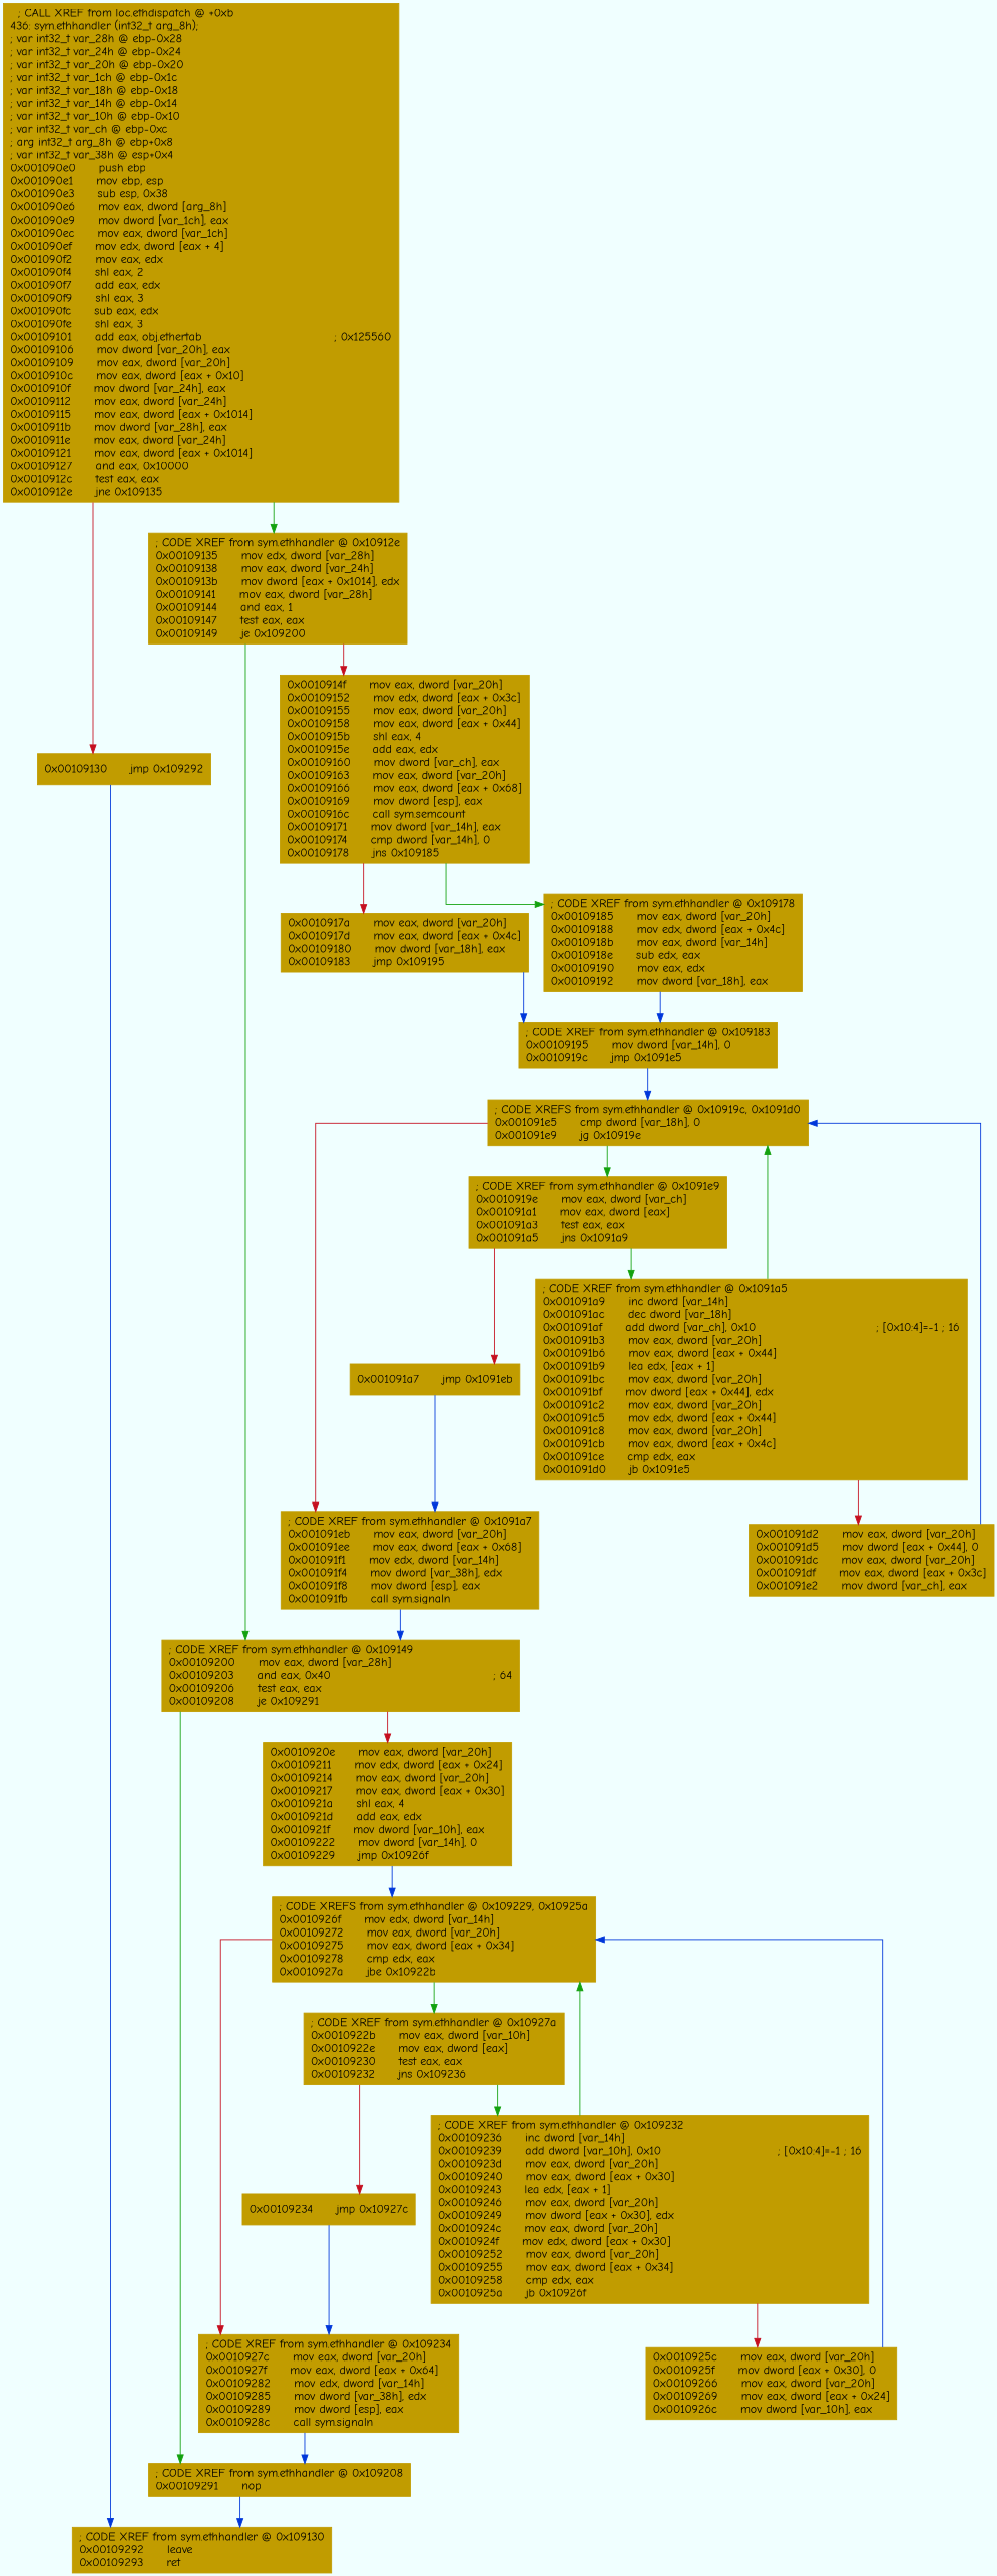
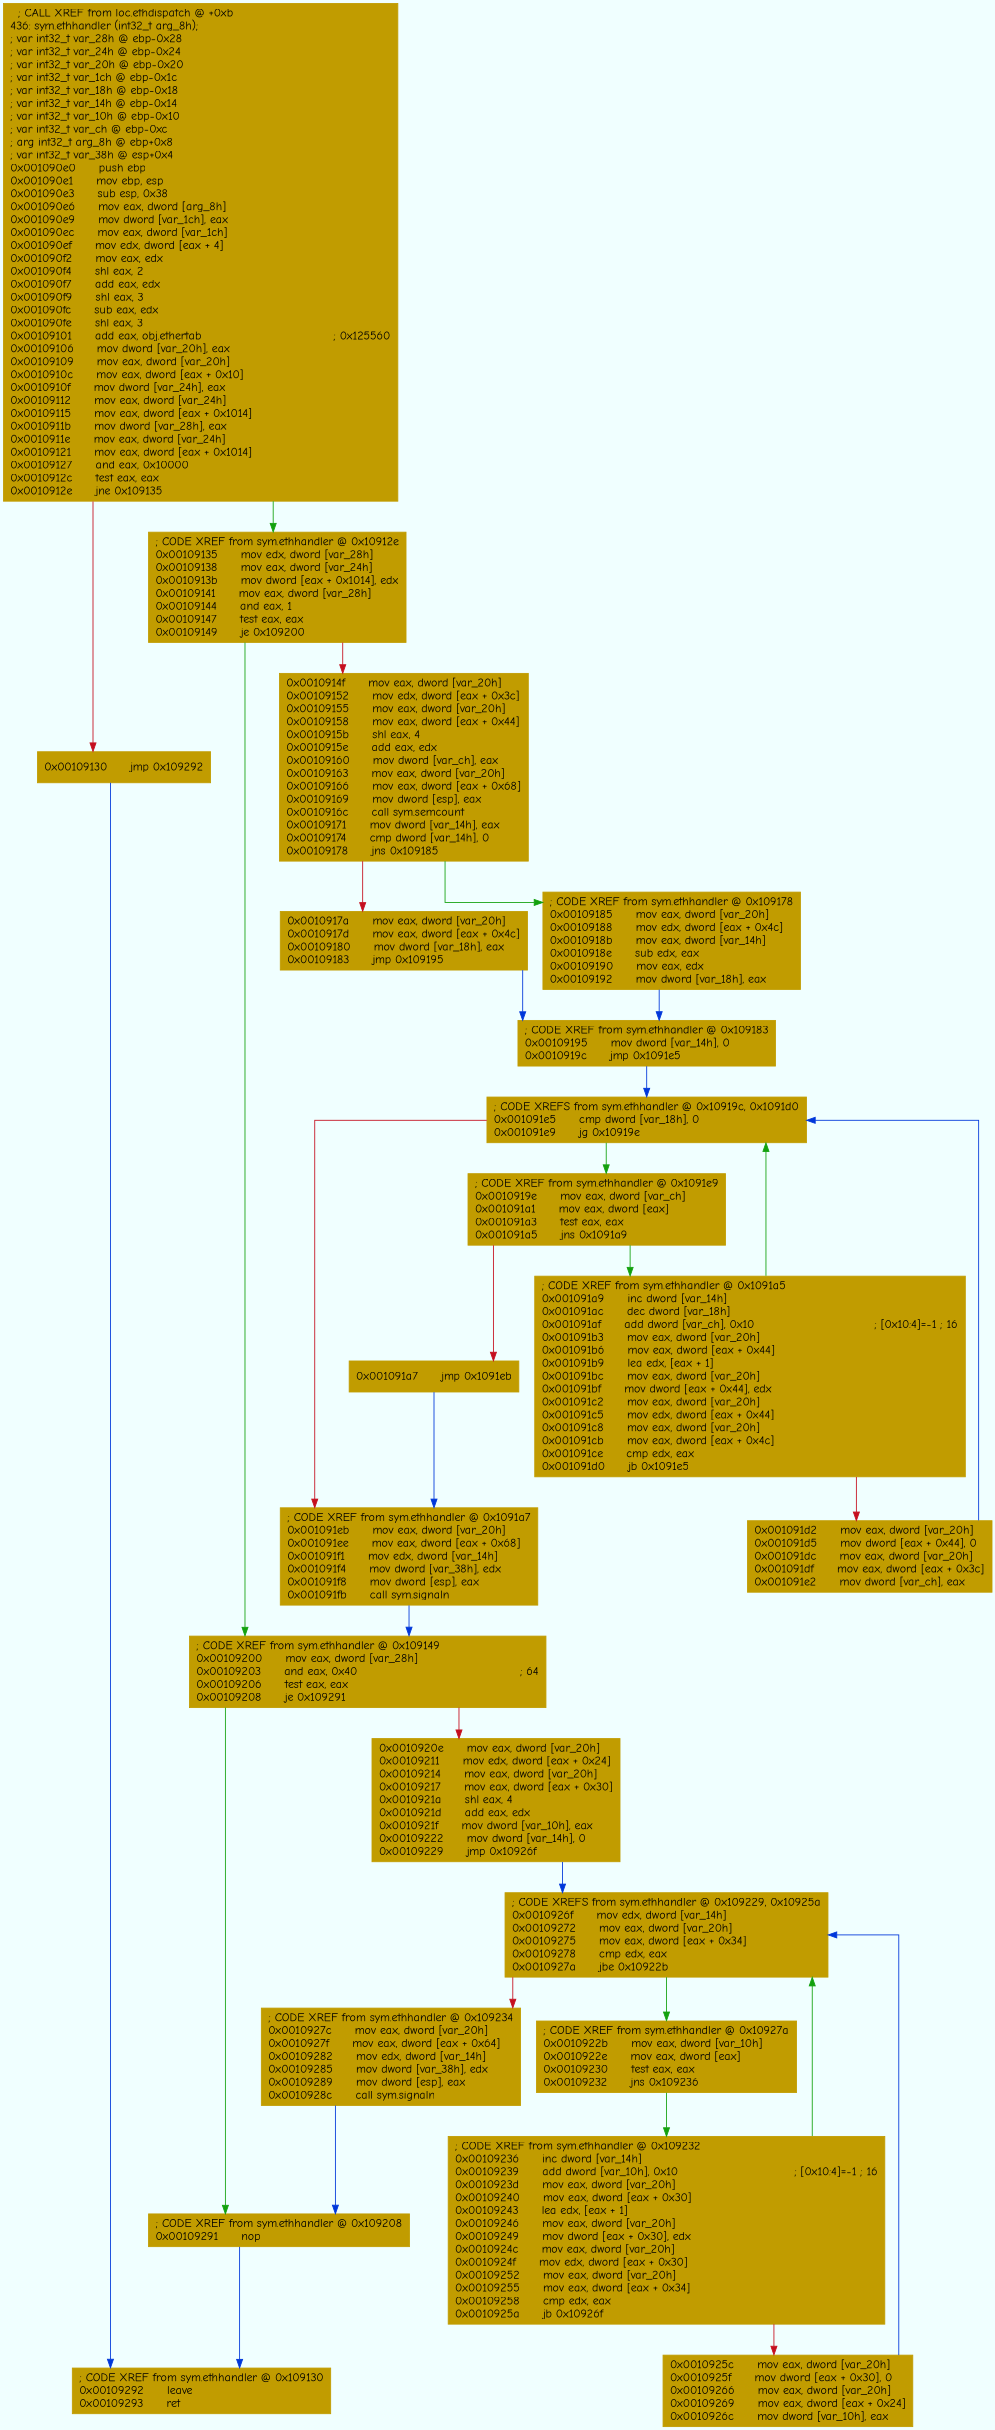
  digraph {
    bgcolor=azure
    fontname="Comic Neue"
    fontsize=8
    splines=ortho
    node [color="#c19c00" fillcolor="#c19c00" fontname="Comic Neue" shape=box style=filled]
    edge [arrowhead=normal color="#0037da" fontname="Comic Neue"]
    n1 [label="  ; CALL XREF from loc.ethdispatch @ +0xb\l436: sym.ethhandler (int32_t arg_8h);\l; var int32_t var_28h @ ebp-0x28\l; var int32_t var_24h @ ebp-0x24\l; var int32_t var_20h @ ebp-0x20\l; var int32_t var_1ch @ ebp-0x1c\l; var int32_t var_18h @ ebp-0x18\l; var int32_t var_14h @ ebp-0x14\l; var int32_t var_10h @ ebp-0x10\l; var int32_t var_ch @ ebp-0xc\l; arg int32_t arg_8h @ ebp+0x8\l; var int32_t var_38h @ esp+0x4\l0x001090e0      push ebp\l0x001090e1      mov ebp, esp\l0x001090e3      sub esp, 0x38\l0x001090e6      mov eax, dword [arg_8h]\l0x001090e9      mov dword [var_1ch], eax\l0x001090ec      mov eax, dword [var_1ch]\l0x001090ef      mov edx, dword [eax + 4]\l0x001090f2      mov eax, edx\l0x001090f4      shl eax, 2\l0x001090f7      add eax, edx\l0x001090f9      shl eax, 3\l0x001090fc      sub eax, edx\l0x001090fe      shl eax, 3\l0x00109101      add eax, obj.ethertab                                  ; 0x125560\l0x00109106      mov dword [var_20h], eax\l0x00109109      mov eax, dword [var_20h]\l0x0010910c      mov eax, dword [eax + 0x10]\l0x0010910f      mov dword [var_24h], eax\l0x00109112      mov eax, dword [var_24h]\l0x00109115      mov eax, dword [eax + 0x1014]\l0x0010911b      mov dword [var_28h], eax\l0x0010911e      mov eax, dword [var_24h]\l0x00109121      mov eax, dword [eax + 0x1014]\l0x00109127      and eax, 0x10000\l0x0010912c      test eax, eax\l0x0010912e      jne 0x109135\l"]
    n2 [label="0x00109130      jmp 0x109292\l"]
    n3 [label="; CODE XREF from sym.ethhandler @ 0x10912e\l0x00109135      mov edx, dword [var_28h]\l0x00109138      mov eax, dword [var_24h]\l0x0010913b      mov dword [eax + 0x1014], edx\l0x00109141      mov eax, dword [var_28h]\l0x00109144      and eax, 1\l0x00109147      test eax, eax\l0x00109149      je 0x109200\l"]
    n4 [label="; CODE XREF from sym.ethhandler @ 0x109130\l0x00109292      leave\l0x00109293      ret\l"]
    n5 [label="0x0010914f      mov eax, dword [var_20h]\l0x00109152      mov edx, dword [eax + 0x3c]\l0x00109155      mov eax, dword [var_20h]\l0x00109158      mov eax, dword [eax + 0x44]\l0x0010915b      shl eax, 4\l0x0010915e      add eax, edx\l0x00109160      mov dword [var_ch], eax\l0x00109163      mov eax, dword [var_20h]\l0x00109166      mov eax, dword [eax + 0x68]\l0x00109169      mov dword [esp], eax\l0x0010916c      call sym.semcount\l0x00109171      mov dword [var_14h], eax\l0x00109174      cmp dword [var_14h], 0\l0x00109178      jns 0x109185\l"]
    n6 [label="; CODE XREF from sym.ethhandler @ 0x109149\l0x00109200      mov eax, dword [var_28h]\l0x00109203      and eax, 0x40                                          ; 64\l0x00109206      test eax, eax\l0x00109208      je 0x109291\l"]
    n7 [label="0x0010917a      mov eax, dword [var_20h]\l0x0010917d      mov eax, dword [eax + 0x4c]\l0x00109180      mov dword [var_18h], eax\l0x00109183      jmp 0x109195\l"]
    n8 [label="; CODE XREF from sym.ethhandler @ 0x109178\l0x00109185      mov eax, dword [var_20h]\l0x00109188      mov edx, dword [eax + 0x4c]\l0x0010918b      mov eax, dword [var_14h]\l0x0010918e      sub edx, eax\l0x00109190      mov eax, edx\l0x00109192      mov dword [var_18h], eax\l"]
    n9 [label="; CODE XREF from sym.ethhandler @ 0x109183\l0x00109195      mov dword [var_14h], 0\l0x0010919c      jmp 0x1091e5\l"]
    n10 [label="; CODE XREFS from sym.ethhandler @ 0x10919c, 0x1091d0\l0x001091e5      cmp dword [var_18h], 0\l0x001091e9      jg 0x10919e\l"]
    n11 [label="; CODE XREF from sym.ethhandler @ 0x1091e9\l0x0010919e      mov eax, dword [var_ch]\l0x001091a1      mov eax, dword [eax]\l0x001091a3      test eax, eax\l0x001091a5      jns 0x1091a9\l"]
    n12 [label="0x001091a7      jmp 0x1091eb\l"]
    n13 [label="; CODE XREF from sym.ethhandler @ 0x1091a5\l0x001091a9      inc dword [var_14h]\l0x001091ac      dec dword [var_18h]\l0x001091af      add dword [var_ch], 0x10                               ; [0x10:4]=-1 ; 16\l0x001091b3      mov eax, dword [var_20h]\l0x001091b6      mov eax, dword [eax + 0x44]\l0x001091b9      lea edx, [eax + 1]\l0x001091bc      mov eax, dword [var_20h]\l0x001091bf      mov dword [eax + 0x44], edx\l0x001091c2      mov eax, dword [var_20h]\l0x001091c5      mov edx, dword [eax + 0x44]\l0x001091c8      mov eax, dword [var_20h]\l0x001091cb      mov eax, dword [eax + 0x4c]\l0x001091ce      cmp edx, eax\l0x001091d0      jb 0x1091e5\l"]
    n14 [label="; CODE XREF from sym.ethhandler @ 0x1091a7\l0x001091eb      mov eax, dword [var_20h]\l0x001091ee      mov eax, dword [eax + 0x68]\l0x001091f1      mov edx, dword [var_14h]\l0x001091f4      mov dword [var_38h], edx\l0x001091f8      mov dword [esp], eax\l0x001091fb      call sym.signaln\l"]
    n15 [label="0x001091d2      mov eax, dword [var_20h]\l0x001091d5      mov dword [eax + 0x44], 0\l0x001091dc      mov eax, dword [var_20h]\l0x001091df      mov eax, dword [eax + 0x3c]\l0x001091e2      mov dword [var_ch], eax\l"]
    n16 [label="0x0010920e      mov eax, dword [var_20h]\l0x00109211      mov edx, dword [eax + 0x24]\l0x00109214      mov eax, dword [var_20h]\l0x00109217      mov eax, dword [eax + 0x30]\l0x0010921a      shl eax, 4\l0x0010921d      add eax, edx\l0x0010921f      mov dword [var_10h], eax\l0x00109222      mov dword [var_14h], 0\l0x00109229      jmp 0x10926f\l"]
    n17 [label="; CODE XREF from sym.ethhandler @ 0x109208\l0x00109291      nop\l"]
    n18 [label="; CODE XREFS from sym.ethhandler @ 0x109229, 0x10925a\l0x0010926f      mov edx, dword [var_14h]\l0x00109272      mov eax, dword [var_20h]\l0x00109275      mov eax, dword [eax + 0x34]\l0x00109278      cmp edx, eax\l0x0010927a      jbe 0x10922b\l"]
    n19 [label="; CODE XREF from sym.ethhandler @ 0x10927a\l0x0010922b      mov eax, dword [var_10h]\l0x0010922e      mov eax, dword [eax]\l0x00109230      test eax, eax\l0x00109232      jns 0x109236\l"]
-   n20 [label="0x00109234      jmp 0x10927c\l"]
    n21 [label="; CODE XREF from sym.ethhandler @ 0x109232\l0x00109236      inc dword [var_14h]\l0x00109239      add dword [var_10h], 0x10                              ; [0x10:4]=-1 ; 16\l0x0010923d      mov eax, dword [var_20h]\l0x00109240      mov eax, dword [eax + 0x30]\l0x00109243      lea edx, [eax + 1]\l0x00109246      mov eax, dword [var_20h]\l0x00109249      mov dword [eax + 0x30], edx\l0x0010924c      mov eax, dword [var_20h]\l0x0010924f      mov edx, dword [eax + 0x30]\l0x00109252      mov eax, dword [var_20h]\l0x00109255      mov eax, dword [eax + 0x34]\l0x00109258      cmp edx, eax\l0x0010925a      jb 0x10926f\l"]
    n22 [label="; CODE XREF from sym.ethhandler @ 0x109234\l0x0010927c      mov eax, dword [var_20h]\l0x0010927f      mov eax, dword [eax + 0x64]\l0x00109282      mov edx, dword [var_14h]\l0x00109285      mov dword [var_38h], edx\l0x00109289      mov dword [esp], eax\l0x0010928c      call sym.signaln\l"]
    n23 [label="0x0010925c      mov eax, dword [var_20h]\l0x0010925f      mov dword [eax + 0x30], 0\l0x00109266      mov eax, dword [var_20h]\l0x00109269      mov eax, dword [eax + 0x24]\l0x0010926c      mov dword [var_10h], eax\l"]
    n1 -> n2 [color="#c50f1f"]
    n1 -> n3 [color="#13a10e"]
    n2 -> n4
    n3 -> n5 [color="#c50f1f"]
    n3 -> n6 [color="#13a10e"]
    n5 -> n7 [color="#c50f1f"]
    n5 -> n8 [color="#13a10e"]
    n6 -> n16 [color="#c50f1f"]
    n6 -> n17 [color="#13a10e"]
    n7 -> n9
    n8 -> n9
    n9 -> n10
    n10 -> n11 [color="#13a10e"]
    n10 -> n14 [color="#c50f1f"]
    n11 -> n12 [color="#c50f1f"]
    n11 -> n13 [color="#13a10e"]
    n12 -> n14
    n13 -> n10 [color="#13a10e"]
    n13 -> n15 [color="#c50f1f"]
    n14 -> n6
    n15 -> n10
    n16 -> n18
    n17 -> n4
    n18 -> n19 [color="#13a10e"]
    n18 -> n22 [color="#c50f1f"]
-   n19 -> n20 [color="#c50f1f"]
    n19 -> n21 [color="#13a10e"]
-   n20 -> n22
    n21 -> n18 [color="#13a10e"]
    n21 -> n23 [color="#c50f1f"]
    n22 -> n17
    n23 -> n18
  }
